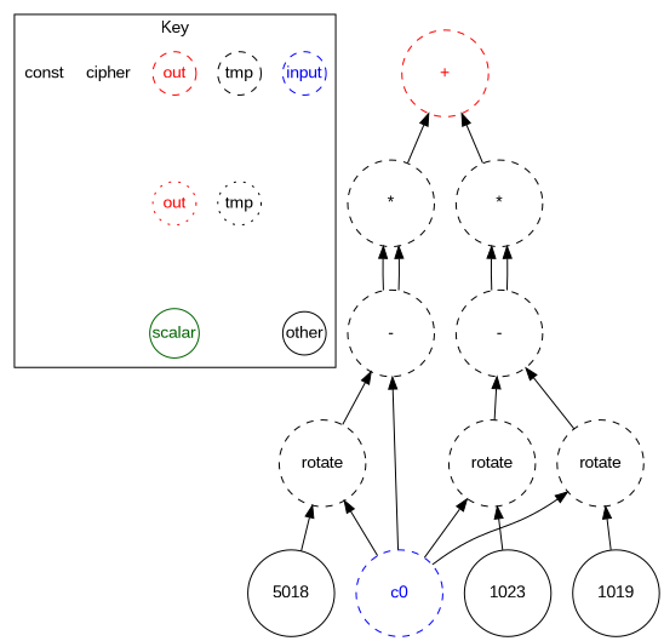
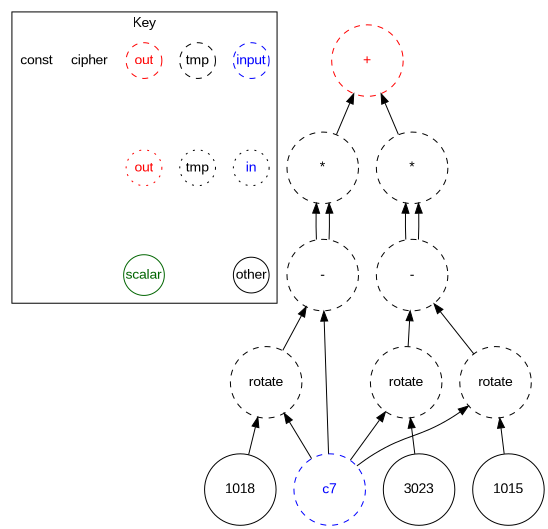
  digraph {
    fontname="Liberation Sans"
    node [fontname="Liberation Sans" margin=0 shape=circle style=dashed]
    edge [dir=back fontname="Liberation Sans"]
    n1 [color=blue fontcolor=blue label=input width=0.5]
+   n2 [fontcolor=blue icolor=blue label=in style=dotted width=0.5]
    n3 [color=black fontcolor=black label=tmp width=0.5]
    n4 [color=black fontcolor=black label=tmp style=dotted width=0.5]
    n5 [color=red fontcolor=red label=out width=0.5]
    n6 [color=red fontcolor=red label=out style=dotted width=0.5]
    cipher [shape=plain width=0.5 style=""]
    other [color=black fontcolor=black style=solid width=0.5]
    scalar [color=darkgreen fontcolor=darkgreen style=solid width=0.5]
    const [shape=plain width=0.5 style=""]
-   n11 [label=5018 style=solid width=1]
-   n12 [color=blue fontcolor=blue label=c0 width=1]
+   n11 [label=1018 style=solid width=1]
+   n12 [color=blue fontcolor=blue label=c7 width=1]
    n13 [label=rotate width=1]
    n14 [label="-" width=1]
    n15 [label="*" width=1]
-   n16 [label=1023 style=solid width=1]
+   n16 [label=3023 style=solid width=1]
    n17 [label=rotate width=1]
-   n18 [label=1019 style=solid width=1]
+   n18 [label=1015 style=solid width=1]
    n19 [label=rotate width=1]
    n20 [label="-" width=1]
    n21 [label="*" width=1]
    n22 [color=red fontcolor=red label="+" width=1]
    subgraph cluster_1 {
      label=Key
      n1
+     n2
      n3
      n4
      n5
      n6
      cipher
      other
      scalar
      const
    }
+   n1 -> n2 [dir=forward style=invis]
+   n2 -> other [dir=forward style=invis]
    n3 -> n4 [dir=forward style=invis]
    n5 -> n6 [dir=forward style=invis]
    n6 -> scalar [dir=forward style=invis]
    n13 -> n11
    n13 -> n12
    n14 -> n12
    n14 -> n13
    n15 -> n14
    n15 -> n14
    n17 -> n12
    n17 -> n16
    n19 -> n12
    n19 -> n18
    n20 -> n17
    n20 -> n19
    n21 -> n20
    n21 -> n20
    n22 -> n15
    n22 -> n21
  }
